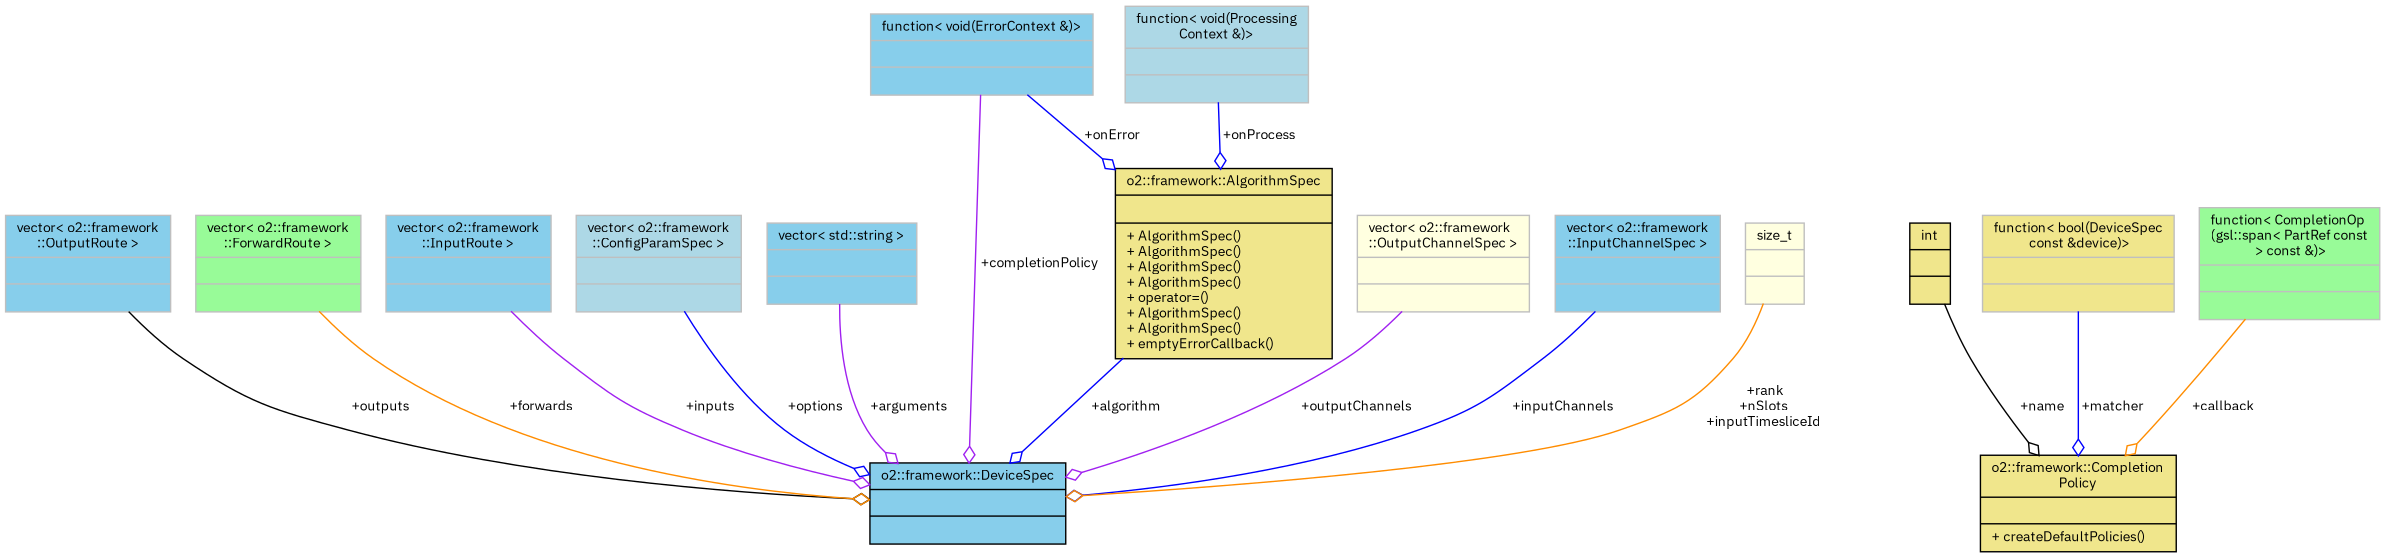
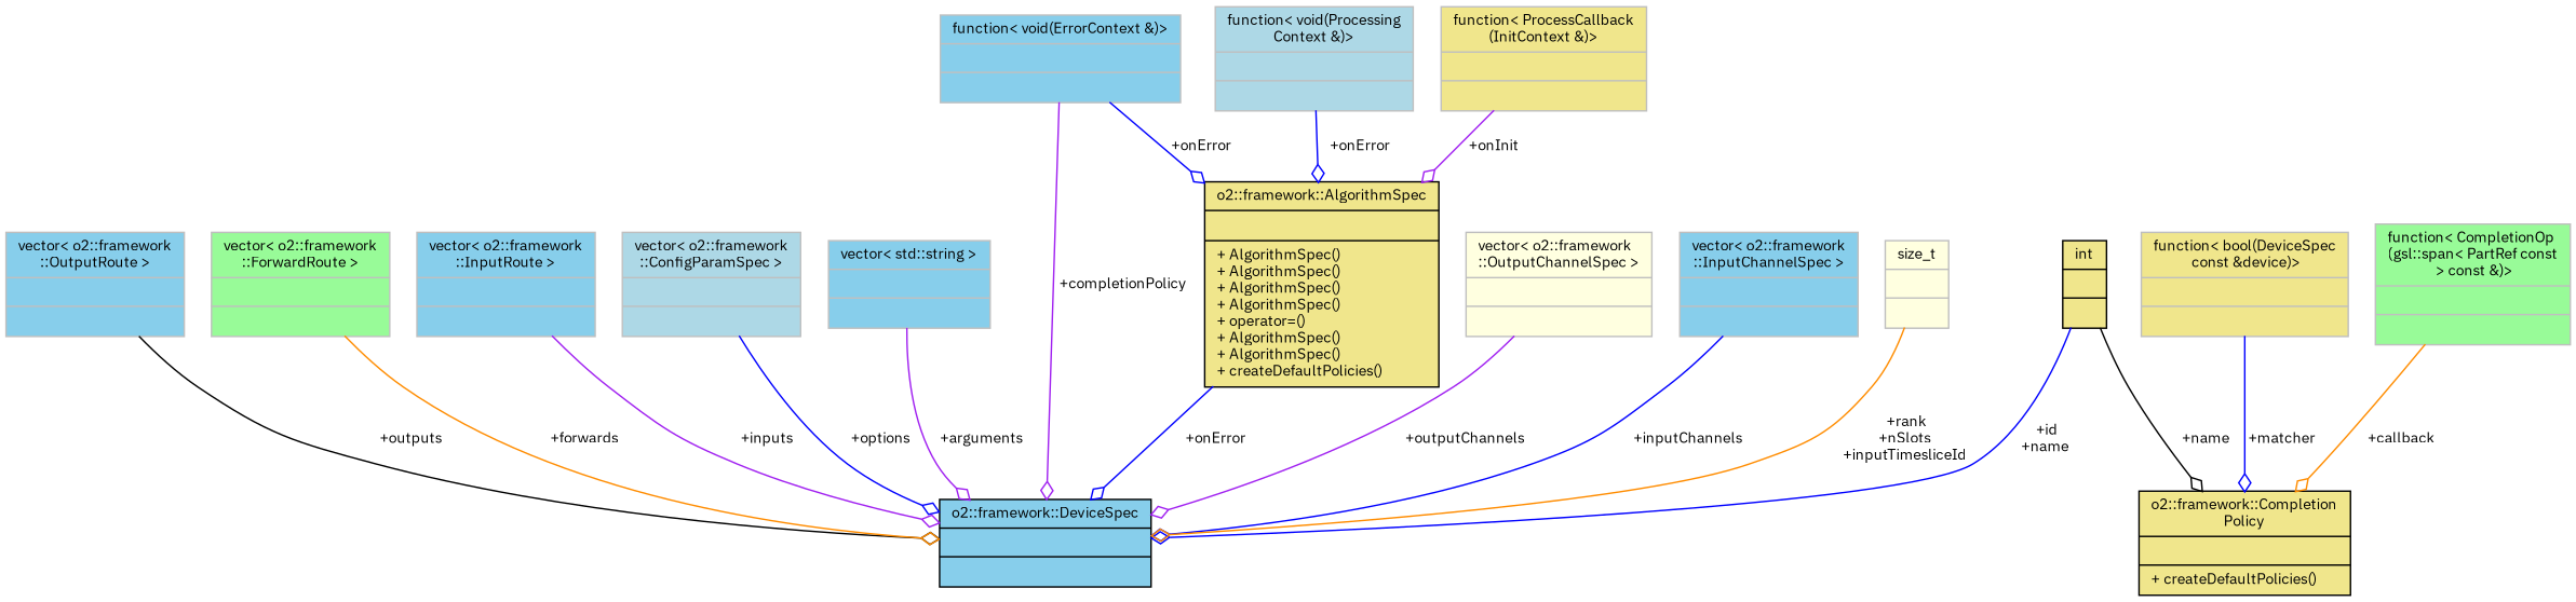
  digraph {
    fontname="IBM Plex Sans"
    node [color=grey75 fillcolor=skyblue fontname="IBM Plex Sans" fontsize=10 shape=record style=filled]
    edge [arrowhead=odiamond color=blue fontname="IBM Plex Sans" fontsize=10 labelfontname=Helvetica labelfontsize=10 style=solid]
    n1 [color=black fontcolor=black height=0.2 label="{o2::framework::DeviceSpec\n||}" width=0.4]
    n2 [height=0.2 label="{vector\< o2::framework\l::InputRoute \>\n||}" width=0.4]
    n3 [fillcolor=lightblue height=0.2 label="{vector\< o2::framework\l::ConfigParamSpec \>\n||}" width=0.4]
    n4 [height=0.2 label="{vector\< std::string \>\n||}" width=0.4]
    n5 [height=0.2 label="{vector\< o2::framework\l::OutputRoute \>\n||}" width=0.4]
    n6 [fillcolor=palegreen height=0.2 label="{vector\< o2::framework\l::ForwardRoute \>\n||}" width=0.4]
    n7 [color=black fillcolor=khaki height=0.2 label="{int\n||}" width=0.4]
    n8 [color=black fillcolor=khaki height=0.2 label="{o2::framework::Completion\lPolicy\n||+ createDefaultPolicies()\l}" width=0.4]
    n9 [fillcolor=palegreen height=0.2 label="{function\< CompletionOp\l(gsl::span\< PartRef const\l  \> const &)\>\n||}" width=0.4]
    n10 [fillcolor=khaki height=0.2 label="{function\< bool(DeviceSpec\l const &device)\>\n||}" width=0.4]
-   n11 [color=black fillcolor=khaki height=0.2 label="{o2::framework::AlgorithmSpec\n||+ AlgorithmSpec()\l+ AlgorithmSpec()\l+ AlgorithmSpec()\l+ AlgorithmSpec()\l+ operator=()\l+ AlgorithmSpec()\l+ AlgorithmSpec()\l+ emptyErrorCallback()\l}" width=0.4]
+   n11 [color=black fillcolor=khaki height=0.2 label="{o2::framework::AlgorithmSpec\n||+ AlgorithmSpec()\l+ AlgorithmSpec()\l+ AlgorithmSpec()\l+ AlgorithmSpec()\l+ operator=()\l+ AlgorithmSpec()\l+ AlgorithmSpec()\l+ createDefaultPolicies()\l}" width=0.4]
    n12 [height=0.2 label="{function\< void(ErrorContext &)\>\n||}" width=0.4]
    n13 [fillcolor=lightblue height=0.2 label="{function\< void(Processing\lContext &)\>\n||}" width=0.4]
+   n14 [fillcolor=khaki height=0.2 label="{function\< ProcessCallback\l(InitContext &)\>\n||}" width=0.4]
    n15 [fillcolor=lightyellow height=0.2 label="{vector\< o2::framework\l::OutputChannelSpec \>\n||}" width=0.4]
    n16 [height=0.2 label="{vector\< o2::framework\l::InputChannelSpec \>\n||}" width=0.4]
    n17 [fillcolor=lightyellow height=0.2 label="{size_t\n||}" width=0.4]
    n2 -> n1 [color=purple label=" +inputs"]
    n3 -> n1 [label=" +options"]
    n4 -> n1 [color=purple label=" +arguments"]
    n5 -> n1 [color=black label=" +outputs"]
    n6 -> n1 [color=darkorange label=" +forwards"]
+   n7 -> n1 [label=" +id\n+name"]
    n7 -> n8 [color=black label=" +name"]
    n9 -> n8 [color=darkorange label=" +callback"]
    n10 -> n8 [label=" +matcher"]
-   n11 -> n1 [label=" +algorithm"]
+   n11 -> n1 [label=" +onError"]
    n12 -> n1 [color=purple label=" +completionPolicy"]
    n12 -> n11 [label=" +onError"]
-   n13 -> n11 [label=" +onProcess"]
+   n13 -> n11 [label=" +onError"]
+   n14 -> n11 [color=purple label=" +onInit"]
    n15 -> n1 [color=purple label=" +outputChannels"]
    n16 -> n1 [label=" +inputChannels"]
    n17 -> n1 [color=darkorange label=" +rank\n+nSlots\n+inputTimesliceId"]
  }
